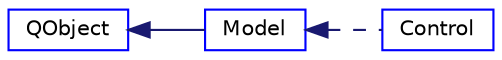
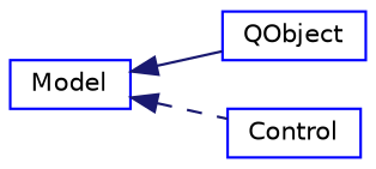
  digraph {
    rankdir=LR
    node [color=blue fillcolor=white fontname=Helvetica fontsize=10 shape=record style=filled]
    edge [color=midnightblue dir=back fontname=Helvetica fontsize=10 labelfontname=Helvetica labelfontsize=10]
    n1 [height=0.2 label=QObject width=0.4]
    n2 [height=0.2 label=Model width=0.4]
    n3 [height=0.2 label=Control width=0.4]
-   n1 -> n2 [style=solid]
+   n2 -> n1 [style=solid]
    n2 -> n3 [style=dashed]
  }
